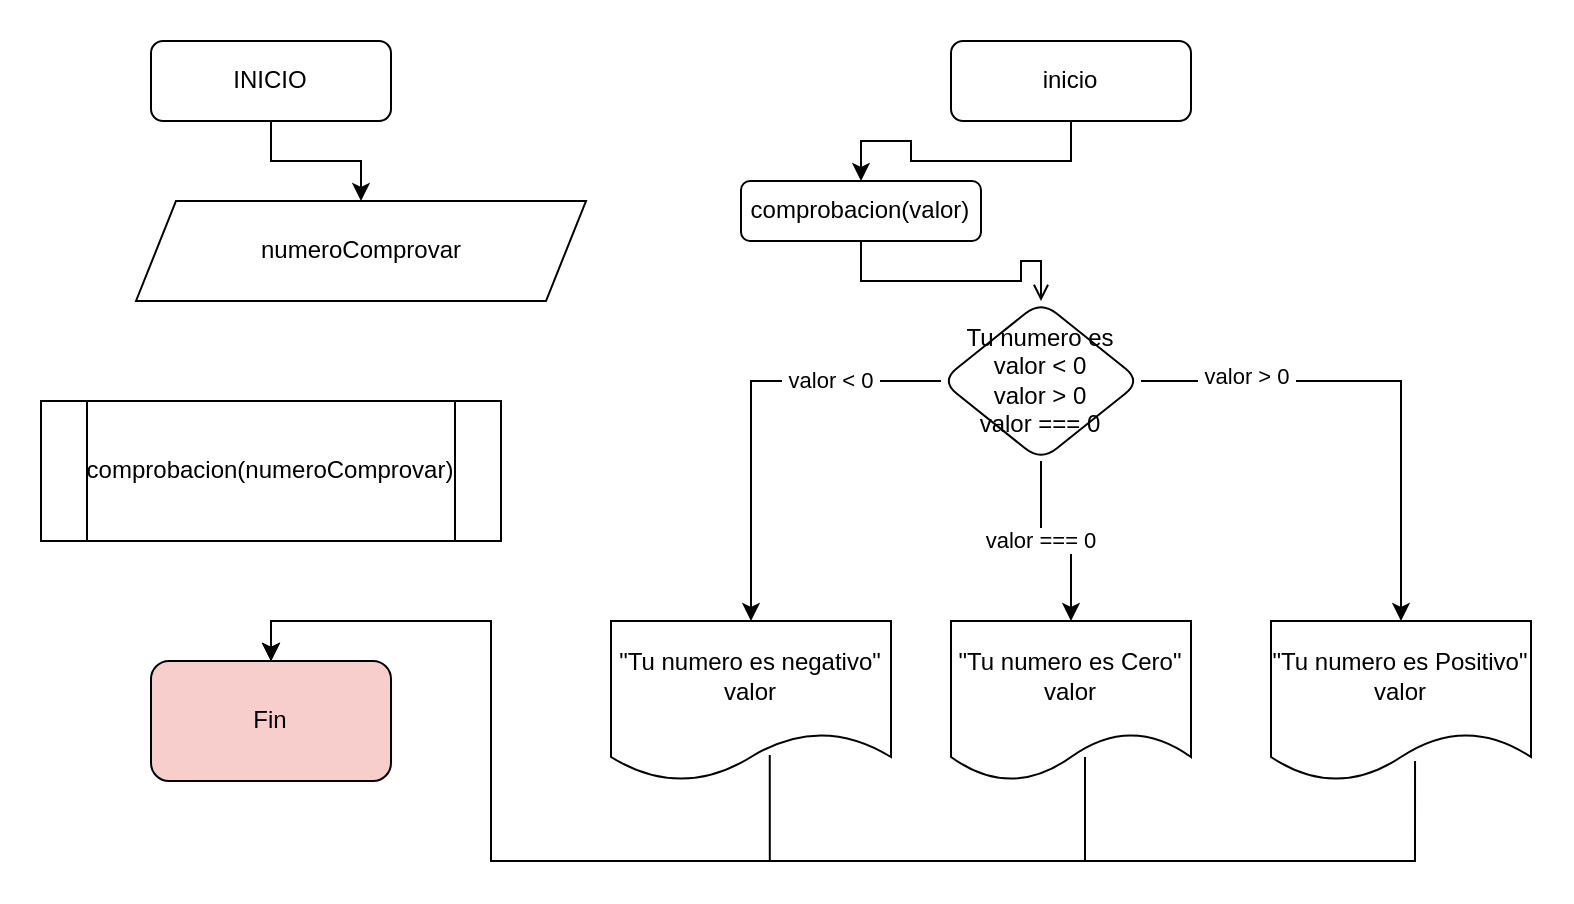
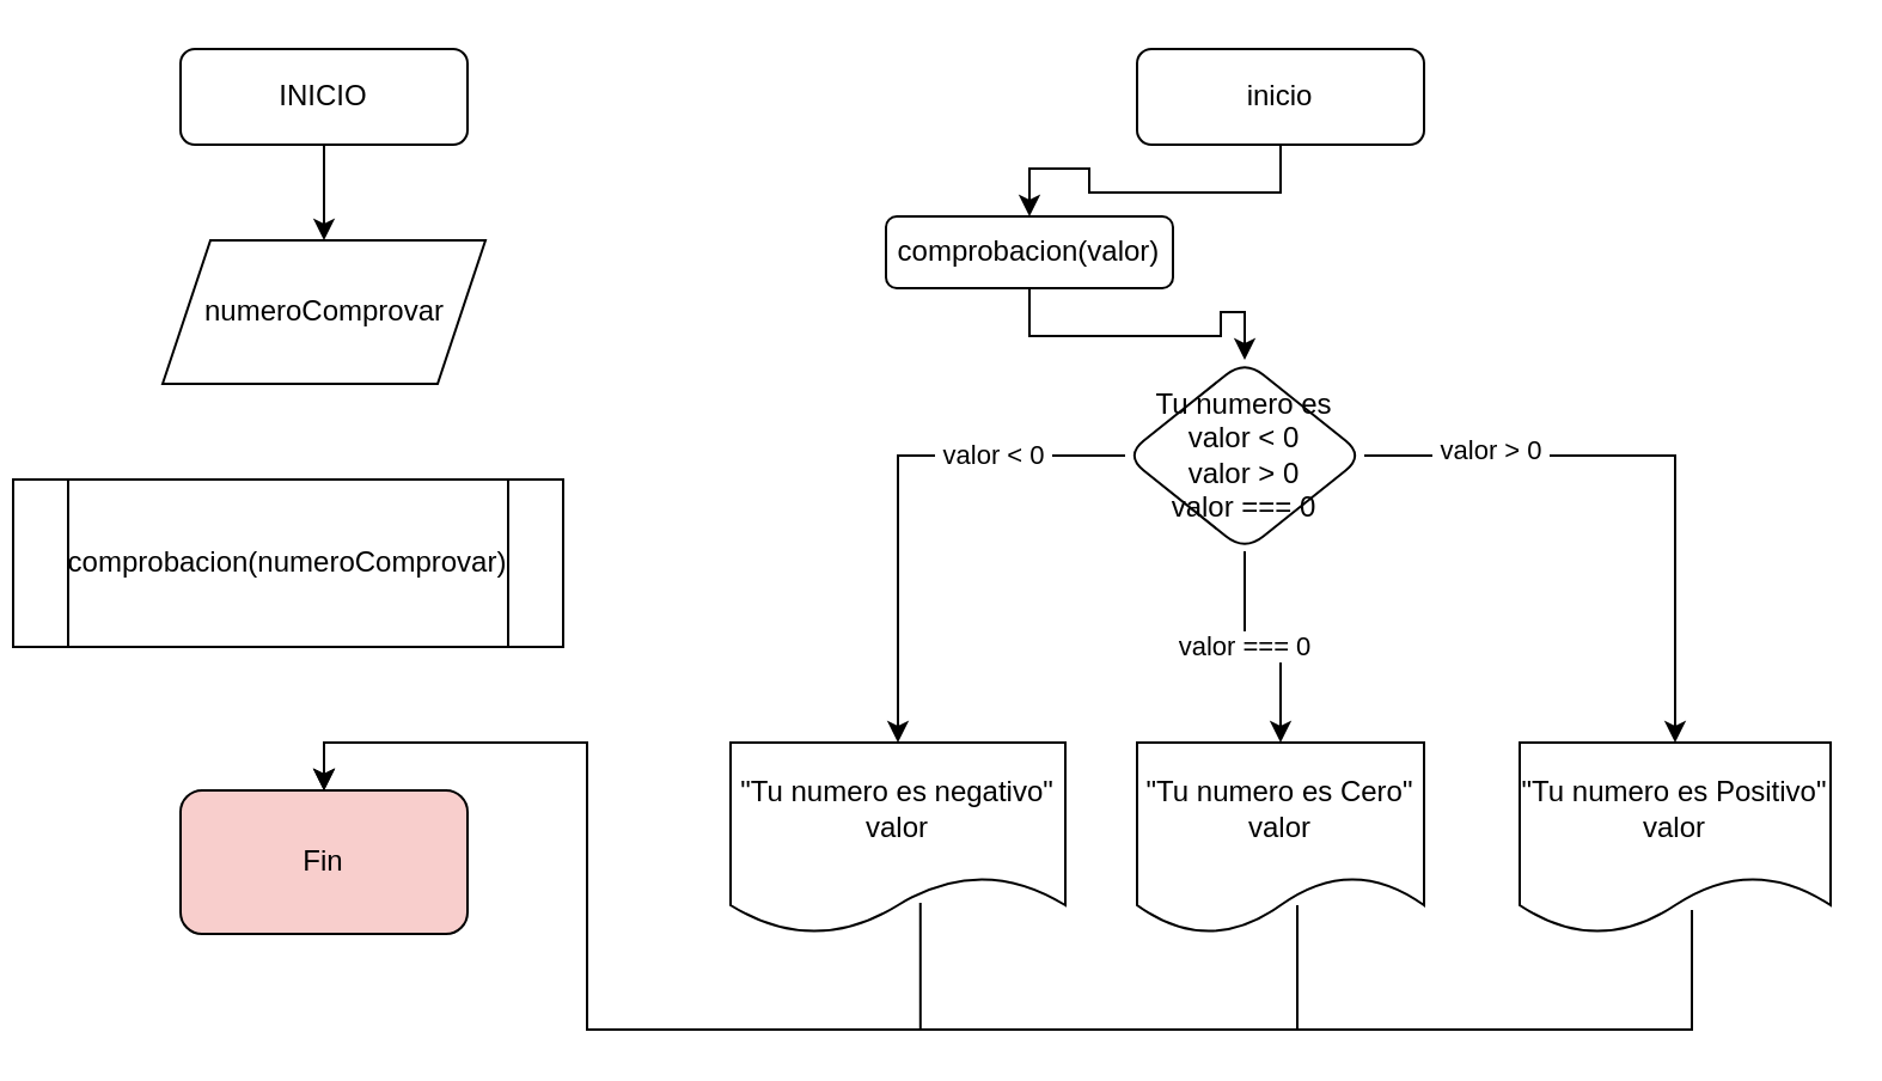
  <mxCell id="0" />
  <mxCell id="1" parent="0" />
  <mxCell id="2" value="" style="edgeStyle=orthogonalEdgeStyle;rounded=0;orthogonalLoop=1;jettySize=auto;html=1;" edge="1" parent="1" source="3" target="4"><mxGeometry relative="1" as="geometry" /></mxCell>
  <mxCell id="3" value="INICIO" style="rounded=1;whiteSpace=wrap;html=1;" vertex="1" parent="1"><mxGeometry x="75" y="20" width="120" height="40" as="geometry" /></mxCell>
- <mxCell id="4" value="numeroComprovar" style="shape=parallelogram;perimeter=parallelogramPerimeter;whiteSpace=wrap;html=1;fixedSize=1;" vertex="1" parent="1"><mxGeometry x="67.5" y="100" width="225" height="50" as="geometry" /></mxCell>
- <mxCell id="5" value="&amp;nbsp;comprobacion(numeroComprovar)&amp;nbsp;" style="shape=process;whiteSpace=wrap;html=1;backgroundOutline=1;" vertex="1" parent="1"><mxGeometry x="20" y="200" width="230" height="70" as="geometry" /></mxCell>
+ <mxCell id="4" value="numeroComprovar" style="shape=parallelogram;perimeter=parallelogramPerimeter;whiteSpace=wrap;html=1;fixedSize=1;" vertex="1" parent="1"><mxGeometry x="67.5" y="100" width="135" height="60" as="geometry" /></mxCell>
+ <mxCell id="5" value="&amp;nbsp;comprobacion(numeroComprovar)&amp;nbsp;" style="shape=process;whiteSpace=wrap;html=1;backgroundOutline=1;" vertex="1" parent="1"><mxGeometry x="5" y="200" width="230" height="70" as="geometry" /></mxCell>
  <mxCell id="6" value="Fin" style="rounded=1;whiteSpace=wrap;html=1;fillColor=#f8cecc;" vertex="1" parent="1"><mxGeometry x="75" y="330" width="120" height="60" as="geometry" /></mxCell>
  <mxCell id="7" value="" style="edgeStyle=orthogonalEdgeStyle;rounded=0;orthogonalLoop=1;jettySize=auto;html=1;" edge="1" parent="1" source="8" target="10"><mxGeometry relative="1" as="geometry" /></mxCell>
  <mxCell id="8" value="inicio" style="rounded=1;whiteSpace=wrap;html=1;" vertex="1" parent="1"><mxGeometry x="475" y="20" width="120" height="40" as="geometry" /></mxCell>
- <mxCell id="9" value="" style="edgeStyle=orthogonalEdgeStyle;rounded=0;orthogonalLoop=1;jettySize=auto;html=1;endArrow=open;" edge="1" parent="1" source="10" target="17"><mxGeometry relative="1" as="geometry" /></mxCell>
+ <mxCell id="9" value="" style="edgeStyle=orthogonalEdgeStyle;rounded=0;orthogonalLoop=1;jettySize=auto;html=1;" edge="1" parent="1" source="10" target="17"><mxGeometry relative="1" as="geometry" /></mxCell>
  <mxCell id="10" value="comprobacion(valor)" style="whiteSpace=wrap;html=1;rounded=1;" vertex="1" parent="1"><mxGeometry x="370" y="90" width="120" height="30" as="geometry" /></mxCell>
  <mxCell id="11" value="" style="edgeStyle=orthogonalEdgeStyle;rounded=0;orthogonalLoop=1;jettySize=auto;html=1;" edge="1" parent="1" source="17" target="18"><mxGeometry relative="1" as="geometry" /></mxCell>
  <mxCell id="12" value="valor === 0" style="edgeLabel;html=1;align=center;verticalAlign=middle;resizable=0;points=[];" vertex="1" connectable="0" parent="11"><mxGeometry x="-0.175" y="-1" relative="1" as="geometry"><mxPoint as="offset" /></mxGeometry></mxCell>
  <mxCell id="13" value="" style="edgeStyle=orthogonalEdgeStyle;rounded=0;orthogonalLoop=1;jettySize=auto;html=1;" edge="1" parent="1" source="17" target="20"><mxGeometry relative="1" as="geometry" /></mxCell>
  <mxCell id="14" value="&amp;nbsp;valor &amp;gt; 0&amp;nbsp;" style="edgeLabel;html=1;align=center;verticalAlign=middle;resizable=0;points=[];" vertex="1" connectable="0" parent="13"><mxGeometry x="-0.583" y="3" relative="1" as="geometry"><mxPoint as="offset" /></mxGeometry></mxCell>
  <mxCell id="15" value="" style="edgeStyle=orthogonalEdgeStyle;rounded=0;orthogonalLoop=1;jettySize=auto;html=1;" edge="1" parent="1" source="17" target="22"><mxGeometry relative="1" as="geometry" /></mxCell>
  <mxCell id="16" value="&amp;nbsp;valor &amp;lt; 0&amp;nbsp;" style="edgeLabel;html=1;align=center;verticalAlign=middle;resizable=0;points=[];" vertex="1" connectable="0" parent="15"><mxGeometry x="-0.482" y="-1" relative="1" as="geometry"><mxPoint as="offset" /></mxGeometry></mxCell>
  <mxCell id="17" value="Tu numero es&lt;br&gt;valor &amp;lt; 0&lt;br&gt;valor &amp;gt; 0&lt;br&gt;valor === 0" style="rhombus;whiteSpace=wrap;html=1;rounded=1;" vertex="1" parent="1"><mxGeometry x="470" y="150" width="100" height="80" as="geometry" /></mxCell>
  <mxCell id="18" value="&quot;Tu numero es Cero&quot;&lt;br&gt;valor" style="shape=document;whiteSpace=wrap;html=1;boundedLbl=1;rounded=1;" vertex="1" parent="1"><mxGeometry x="475" y="310" width="120" height="80" as="geometry" /></mxCell>
  <mxCell id="19" style="edgeStyle=orthogonalEdgeStyle;rounded=0;orthogonalLoop=1;jettySize=auto;html=1;exitX=0.554;exitY=0.875;exitDx=0;exitDy=0;entryX=0.5;entryY=0;entryDx=0;entryDy=0;exitPerimeter=0;" edge="1" parent="1" source="20" target="6"><mxGeometry relative="1" as="geometry"><Array as="points"><mxPoint x="707" y="430" /><mxPoint x="245" y="430" /><mxPoint x="245" y="310" /><mxPoint x="135" y="310" /></Array></mxGeometry></mxCell>
  <mxCell id="20" value="&quot;Tu numero es Positivo&quot;&lt;br&gt;valor" style="shape=document;whiteSpace=wrap;html=1;boundedLbl=1;rounded=1;" vertex="1" parent="1"><mxGeometry x="635" y="310" width="130" height="80" as="geometry" /></mxCell>
  <mxCell id="21" style="edgeStyle=orthogonalEdgeStyle;rounded=0;orthogonalLoop=1;jettySize=auto;html=1;exitX=0.567;exitY=0.838;exitDx=0;exitDy=0;entryX=0.5;entryY=0;entryDx=0;entryDy=0;exitPerimeter=0;" edge="1" parent="1" source="22" target="6"><mxGeometry relative="1" as="geometry"><mxPoint x="305" y="350" as="targetPoint" /><Array as="points"><mxPoint x="384" y="430" /><mxPoint x="245" y="430" /><mxPoint x="245" y="310" /><mxPoint x="135" y="310" /></Array></mxGeometry></mxCell>
  <mxCell id="22" value="&quot;Tu numero es negativo&quot;&lt;br&gt;valor" style="shape=document;whiteSpace=wrap;html=1;boundedLbl=1;rounded=1;" vertex="1" parent="1"><mxGeometry x="305" y="310" width="140" height="80" as="geometry" /></mxCell>
  <mxCell id="23" value="" style="endArrow=classic;html=1;rounded=0;" edge="1" parent="1"><mxGeometry width="50" height="50" relative="1" as="geometry"><mxPoint x="542" y="378" as="sourcePoint" /><mxPoint x="135" y="330" as="targetPoint" /><Array as="points"><mxPoint x="542" y="430" /><mxPoint x="485" y="430" /><mxPoint x="335" y="430" /><mxPoint x="245" y="430" /><mxPoint x="245" y="310" /><mxPoint x="135" y="310" /></Array></mxGeometry></mxCell>
